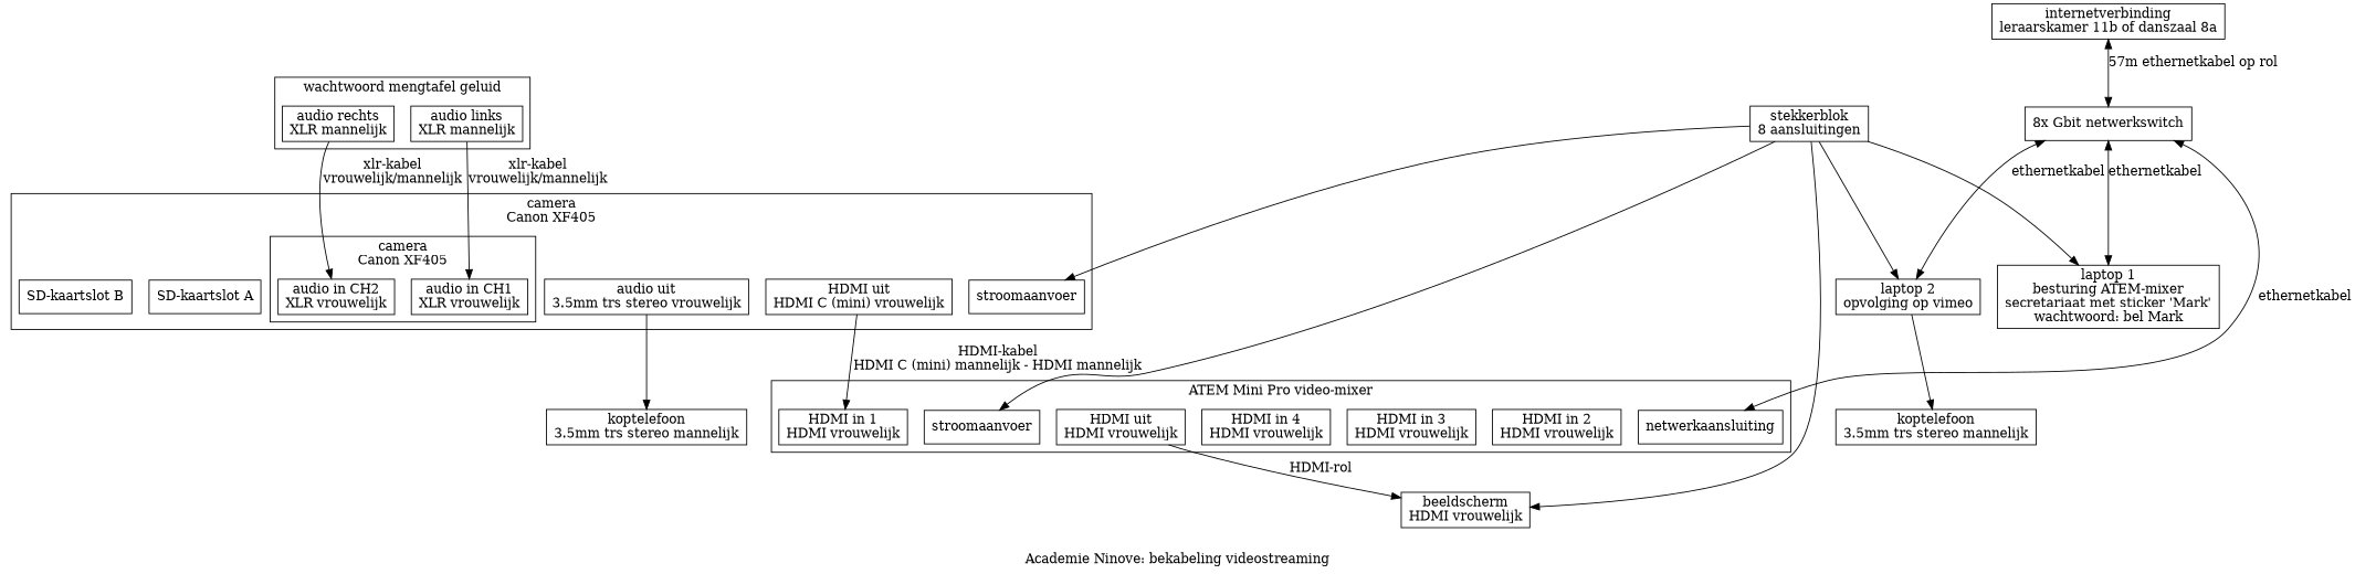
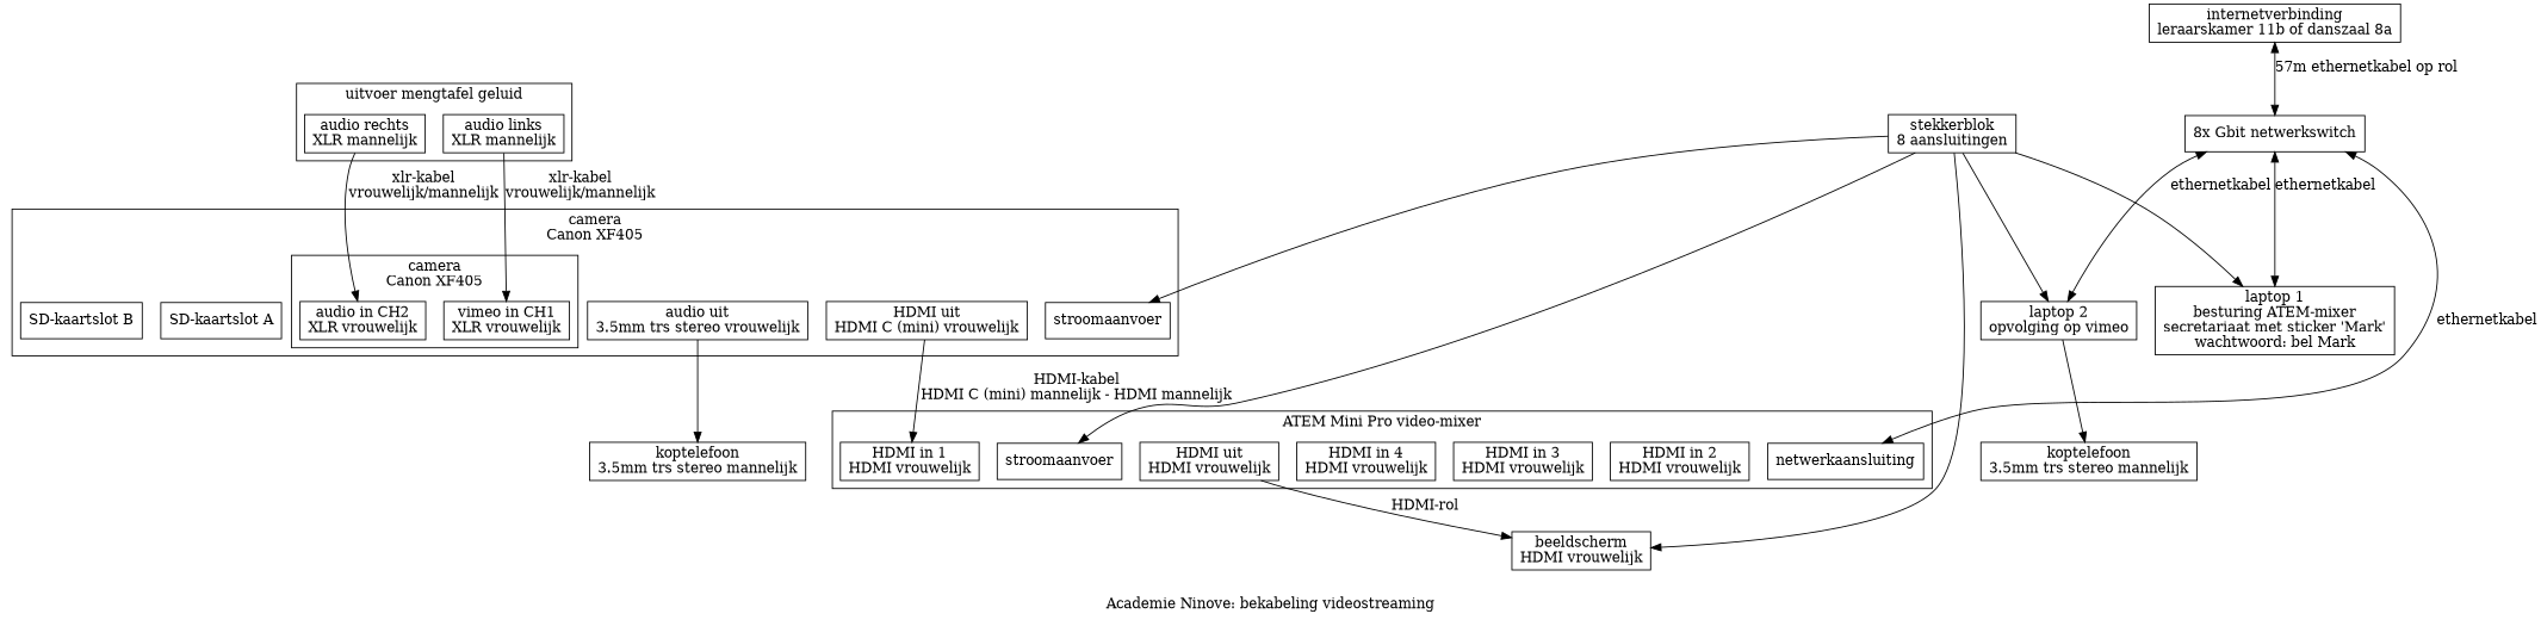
  digraph {
    label="Academie Ninove: bekabeling videostreaming"
    node [shape=box]
    n1 [label="audio links\nXLR mannelijk"]
    n2 [label="audio rechts\nXLR mannelijk"]
-   n3 [label="audio in CH1\nXLR vrouwelijk"]
+   n3 [label="vimeo in CH1\nXLR vrouwelijk"]
    n4 [label="audio in CH2\nXLR vrouwelijk"]
    n5 [label="HDMI uit\nHDMI C (mini) vrouwelijk"]
    n6 [label="audio uit\n3.5mm trs stereo vrouwelijk"]
    n7 [label=stroomaanvoer]
    n8 [label="SD-kaartslot A"]
    n9 [label="SD-kaartslot B"]
    n10 [label="HDMI in 1\nHDMI vrouwelijk"]
    n11 [label="HDMI in 2\nHDMI vrouwelijk"]
    n12 [label="HDMI in 3\nHDMI vrouwelijk"]
    n13 [label="HDMI in 4\nHDMI vrouwelijk"]
    n14 [label="HDMI uit\nHDMI vrouwelijk"]
    n15 [label=netwerkaansluiting]
    n16 [label=stroomaanvoer]
    n17 [label="koptelefoon\n3.5mm trs stereo mannelijk"]
    n18 [label="beeldscherm\nHDMI vrouwelijk"]
    n19 [label="laptop 1\nbesturing ATEM-mixer\nsecretariaat met sticker 'Mark'\nwachtwoord: bel Mark"]
    n20 [label="laptop 2\nopvolging op vimeo"]
    n21 [label="koptelefoon\n3.5mm trs stereo mannelijk"]
    n22 [label="8x Gbit netwerkswitch"]
    n23 [label="internetverbinding\nleraarskamer 11b of danszaal 8a"]
    n24 [label="stekkerblok\n8 aansluitingen"]
    subgraph cluster_1 {
-     label="wachtwoord mengtafel geluid"
+     label="uitvoer mengtafel geluid"
      n1
      n2
    }
    subgraph cluster_2 {
      label="camera\nCanon XF405"
      n5
      n6
      n7
      n8
      n9
      subgraph cluster_3 {
        label="camera\nCanon XF405"
        n3
        n4
      }
    }
    subgraph cluster_4 {
      label="ATEM Mini Pro video-mixer"
      n10
      n11
      n12
      n13
      n14
      n15
      n16
    }
    n1 -> n3 [label="xlr-kabel\nvrouwelijk/mannelijk"]
    n2 -> n4 [label="xlr-kabel\nvrouwelijk/mannelijk"]
    n5 -> n10 [label="HDMI-kabel\nHDMI C (mini) mannelijk - HDMI mannelijk"]
    n6 -> n17
    n14 -> n18 [label="HDMI-rol"]
    n20 -> n21
    n22 -> n15 [dir=both label=ethernetkabel]
    n22 -> n19 [dir=both label=ethernetkabel]
    n22 -> n20 [dir=both label=ethernetkabel]
    n23 -> n22 [dir=both label="57m ethernetkabel op rol"]
    n24 -> n7
    n24 -> n16
    n24 -> n18
    n24 -> n19
    n24 -> n20
  }
